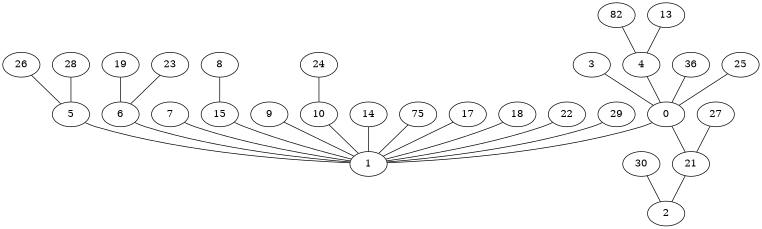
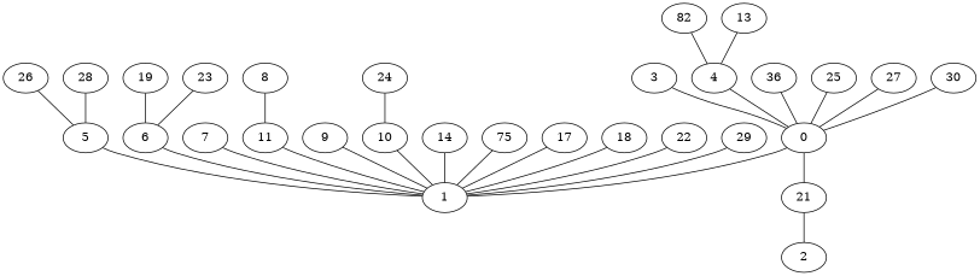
  graph {
    0
    1
    21
    3
    4
    n6 [label=36]
    25
    27
    5
    6
    7
    8
-   11 [label=15]
+   11
    9
    10
    14
    n17 [label=75]
    17
    18
    22
    29
    n22 [label=30]
    2
    n24 [label=82]
    13
    26
    28
    19
    23
    24
    0 -- 1
    0 -- 21
    21 -- 2
    3 -- 0
    4 -- 0
    n6 -- 0
    25 -- 0
-   27 -- 21
+   27 -- 0
    5 -- 1
    6 -- 1
    7 -- 1
    8 -- 11
    11 -- 1
    9 -- 1
    10 -- 1
    14 -- 1
    n17 -- 1
    17 -- 1
    18 -- 1
    22 -- 1
    29 -- 1
-   n22 -- 2
+   n22 -- 0
    n24 -- 4
    13 -- 4
    26 -- 5
    28 -- 5
    19 -- 6
    23 -- 6
    24 -- 10
  }
